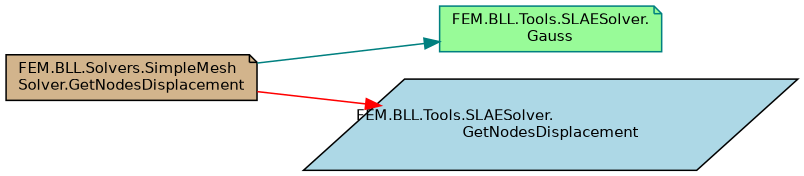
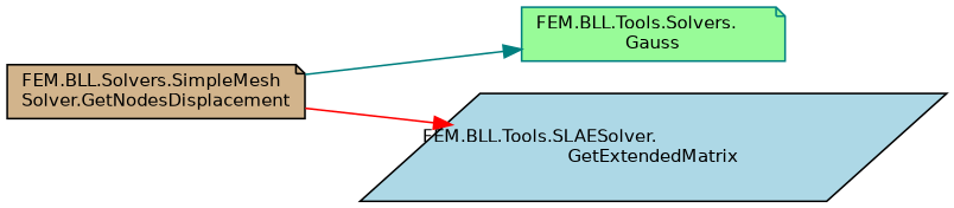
  digraph {
    rankdir=LR
    node [color=black fontname=Helvetica fontsize=10 shape=note style=filled]
    edge [fontname=Helvetica fontsize=10 labelfontname=Helvetica labelfontsize=10 style=solid]
    n1 [fillcolor=tan fontcolor=black height=0.2 label="FEM.BLL.Solvers.SimpleMesh\lSolver.GetNodesDisplacement" width=0.4]
-   n2 [color=teal fillcolor=palegreen height=0.2 label="FEM.BLL.Tools.SLAESolver.\lGauss" width=0.4]
-   n3 [fillcolor=lightblue height=0.2 label="FEM.BLL.Tools.SLAESolver.\lGetNodesDisplacement" shape=parallelogram width=0.4]
+   n2 [color=teal fillcolor=palegreen height=0.2 label="FEM.BLL.Tools.Solvers.\lGauss" width=0.4]
+   n3 [fillcolor=lightblue height=0.2 label="FEM.BLL.Tools.SLAESolver.\lGetExtendedMatrix" shape=parallelogram width=0.4]
    n1 -> n2 [color=teal]
    n1 -> n3 [color=red]
  }
